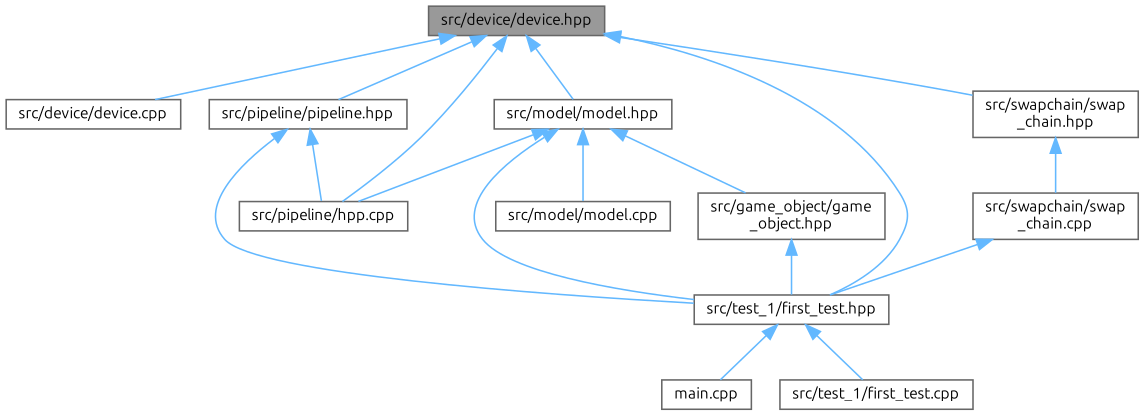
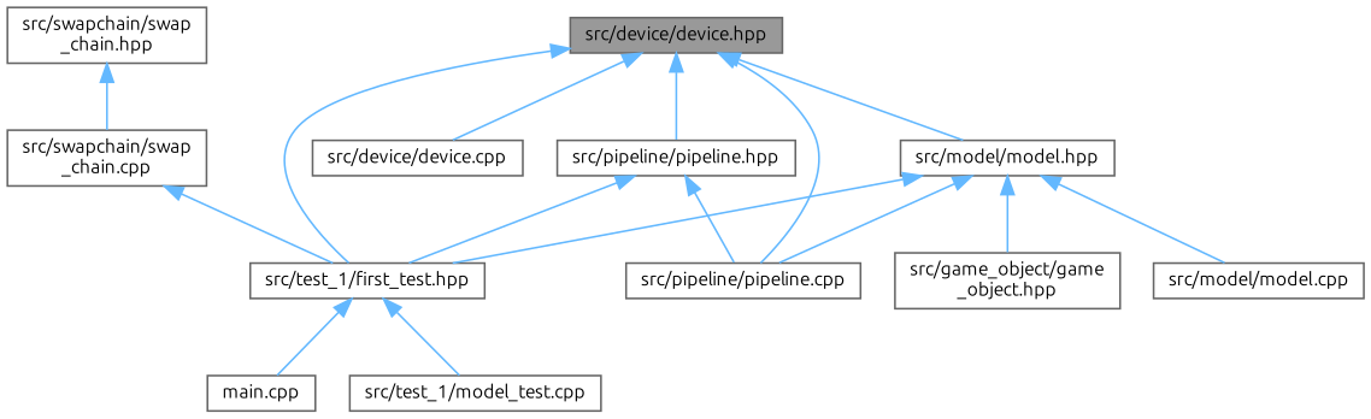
  digraph {
    fontname=Ubuntu
    node [color=grey40 fillcolor=white fontname=Ubuntu fontsize=10 shape=box style=filled]
    edge [color=steelblue1 dir=back fontname=Ubuntu fontsize=10 labelfontname=Helvetica labelfontsize=10 style=solid]
    n1 [color=gray40 fillcolor=grey60 fontcolor=black height=0.2 label="src/device/device.hpp" width=0.4]
    n2 [height=0.2 label="src/device/device.cpp" width=0.4]
    n3 [height=0.2 label="src/model/model.hpp" width=0.4]
    n4 [height=0.2 label="src/test_1/first_test.hpp" width=0.4]
-   n5 [height=0.2 label="src/pipeline/hpp.cpp" width=0.4]
+   n5 [height=0.2 label="src/pipeline/pipeline.cpp" width=0.4]
    n6 [height=0.2 label="src/pipeline/pipeline.hpp" width=0.4]
    n7 [height=0.2 label="src/swapchain/swap\l_chain.hpp" width=0.4]
    n8 [height=0.2 label="src/game_object/game\l_object.hpp" width=0.4]
    n9 [height=0.2 label="src/model/model.cpp" width=0.4]
    n10 [height=0.2 label="main.cpp" width=0.4]
-   n11 [height=0.2 label="src/test_1/first_test.cpp" width=0.4]
+   n11 [height=0.2 label="src/test_1/model_test.cpp" width=0.4]
    n12 [height=0.2 label="src/swapchain/swap\l_chain.cpp" width=0.4]
    n1 -> n2
    n1 -> n3
    n1 -> n4
    n1 -> n5
    n1 -> n6
-   n1 -> n7
    n3 -> n4
    n3 -> n5
    n3 -> n8
    n3 -> n9
    n4 -> n10
    n4 -> n11
    n6 -> n4
    n6 -> n5
    n7 -> n12
-   n8 -> n4
    n12 -> n4
  }
